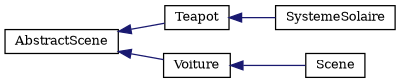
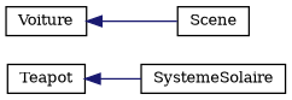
  digraph {
    fontname="DejaVu Serif"
    rankdir=LR
    node [color=black fillcolor=white fontname="DejaVu Serif" fontsize=10 shape=record style=filled]
    edge [color=midnightblue dir=back fontname="DejaVu Serif" fontsize=10 labelfontname=Helvetica labelfontsize=10 style=solid]
-   n1 [height=0.2 label=AbstractScene width=0.4]
    n2 [height=0.2 label=Teapot width=0.4]
    n3 [height=0.2 label=Voiture width=0.4]
    n4 [height=0.2 label=Scene width=0.4]
    n5 [height=0.2 label=SystemeSolaire width=0.4]
-   n1 -> n2
-   n1 -> n3
    n2 -> n5
    n3 -> n4
  }
